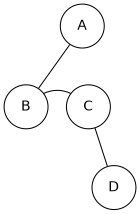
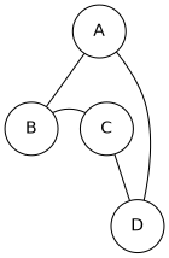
  digraph {
    fontname=Helvetica
    node [fontname=Helvetica shape=circle]
    edge [dir=none fontname=Helvetica]
    A [width=0.6]
    B [width=0.6]
    C [width=0.6]
    D [width=0.6]
    subgraph sub_1 {
      rank=same
      A
    }
    subgraph sub_2 {
      rank=same
      B
      C
    }
    subgraph sub_3 {
      rank=same
      D
    }
    A -> B
+   A -> D
    B -> C [style=invis]
    B -> C
    C -> D
  }
